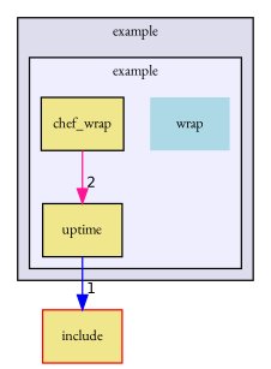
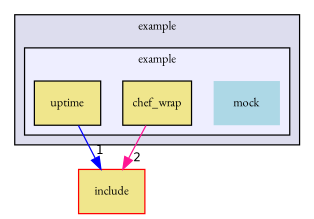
  digraph {
    compound=true
    fontname="EB Garamond"
    node [fillcolor=khaki fontname="EB Garamond" fontsize=10 shape=box style=filled color=black]
    edge [fontname="EB Garamond" labeldistance=1.5 labelfontname=Helvetica labelfontsize=10]
-   n1 [fillcolor=lightblue label=wrap shape=plaintext color=""]
+   n1 [fillcolor=lightblue label=mock shape=plaintext color=""]
    n2 [label=chef_wrap]
    n3 [label=uptime]
    n4 [color=red label=include]
    subgraph cluster_1 {
      bgcolor="#ddddee"
      fontsize=10
      label=example
      pencolor=black
      subgraph cluster_2 {
        bgcolor="#eeeeff"
        fontsize=10
        label=example
        pencolor=black
        n1
        n2
        n3
      }
    }
-   n2 -> n3 [color=deeppink headlabel=2]
+   n2 -> n4 [color=deeppink headlabel=2]
    n3 -> n4 [color=blue headlabel=1]
  }
